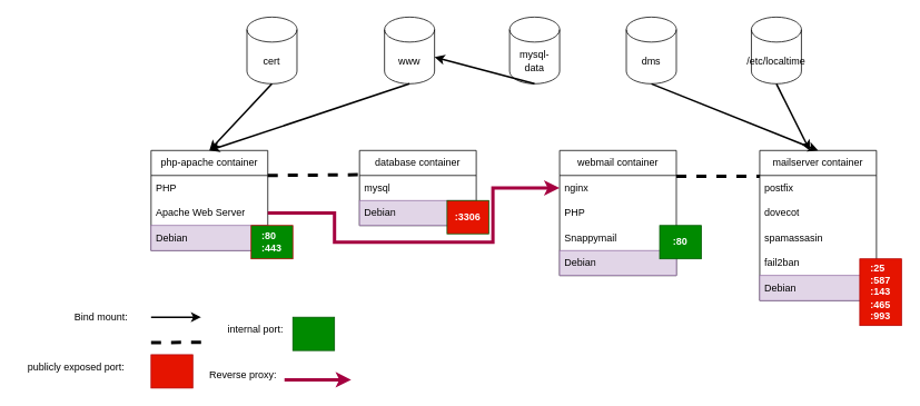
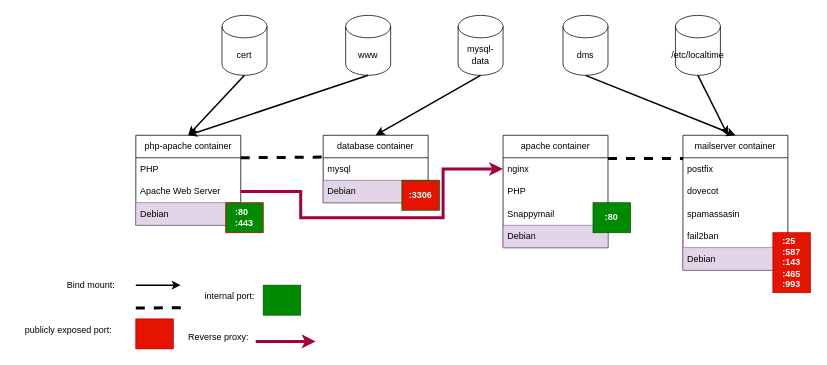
  <mxCell id="0" />
  <mxCell id="1" parent="0" />
  <mxCell id="2" value="cert" style="shape=cylinder3;whiteSpace=wrap;html=1;boundedLbl=1;backgroundOutline=1;size=15;" vertex="1" parent="1"><mxGeometry x="295" y="20" width="60" height="80" as="geometry" /></mxCell>
  <mxCell id="3" value="www" style="shape=cylinder3;whiteSpace=wrap;html=1;boundedLbl=1;backgroundOutline=1;size=15;" vertex="1" parent="1"><mxGeometry x="460" y="20" width="60" height="80" as="geometry" /></mxCell>
  <mxCell id="4" value="dms" style="shape=cylinder3;whiteSpace=wrap;html=1;boundedLbl=1;backgroundOutline=1;size=15;" vertex="1" parent="1"><mxGeometry x="750" y="20" width="60" height="80" as="geometry" /></mxCell>
  <mxCell id="5" value="php-apache container" style="swimlane;fontStyle=0;childLayout=stackLayout;horizontal=1;startSize=30;horizontalStack=0;resizeParent=1;resizeParentMax=0;resizeLast=0;collapsible=1;marginBottom=0;whiteSpace=wrap;html=1;" vertex="1" parent="1"><mxGeometry x="180" y="180" width="140" height="120" as="geometry" /></mxCell>
  <mxCell id="6" value="PHP" style="text;strokeColor=none;fillColor=none;align=left;verticalAlign=middle;spacingLeft=4;spacingRight=4;overflow=hidden;points=[[0,0.5],[1,0.5]];portConstraint=eastwest;rotatable=0;whiteSpace=wrap;html=1;" vertex="1" parent="5"><mxGeometry y="30" width="140" height="30" as="geometry" /></mxCell>
  <mxCell id="7" value="&lt;div&gt;Apache Web Server&lt;/div&gt;" style="text;strokeColor=none;fillColor=none;align=left;verticalAlign=middle;spacingLeft=4;spacingRight=4;overflow=hidden;points=[[0,0.5],[1,0.5]];portConstraint=eastwest;rotatable=0;whiteSpace=wrap;html=1;" vertex="1" parent="5"><mxGeometry y="60" width="140" height="30" as="geometry" /></mxCell>
  <mxCell id="8" value="Debian" style="text;strokeColor=#9673a6;fillColor=#e1d5e7;align=left;verticalAlign=middle;spacingLeft=4;spacingRight=4;overflow=hidden;points=[[0,0.5],[1,0.5]];portConstraint=eastwest;rotatable=0;whiteSpace=wrap;html=1;" vertex="1" parent="5"><mxGeometry y="90" width="140" height="30" as="geometry" /></mxCell>
  <mxCell id="9" value="mysql-data" style="shape=cylinder3;whiteSpace=wrap;html=1;boundedLbl=1;backgroundOutline=1;size=15;" vertex="1" parent="1"><mxGeometry x="610" y="20" width="60" height="80" as="geometry" /></mxCell>
  <mxCell id="10" value="database container" style="swimlane;fontStyle=0;childLayout=stackLayout;horizontal=1;startSize=30;horizontalStack=0;resizeParent=1;resizeParentMax=0;resizeLast=0;collapsible=1;marginBottom=0;whiteSpace=wrap;html=1;" vertex="1" parent="1"><mxGeometry x="430" y="180" width="140" height="90" as="geometry" /></mxCell>
  <mxCell id="11" value="mysql" style="text;strokeColor=none;fillColor=none;align=left;verticalAlign=middle;spacingLeft=4;spacingRight=4;overflow=hidden;points=[[0,0.5],[1,0.5]];portConstraint=eastwest;rotatable=0;whiteSpace=wrap;html=1;" vertex="1" parent="10"><mxGeometry y="30" width="140" height="30" as="geometry" /></mxCell>
  <mxCell id="12" value="Debian" style="text;strokeColor=#9673a6;fillColor=#e1d5e7;align=left;verticalAlign=middle;spacingLeft=4;spacingRight=4;overflow=hidden;points=[[0,0.5],[1,0.5]];portConstraint=eastwest;rotatable=0;whiteSpace=wrap;html=1;" vertex="1" parent="10"><mxGeometry y="60" width="140" height="30" as="geometry" /></mxCell>
  <mxCell id="13" value="mailserver container" style="swimlane;fontStyle=0;childLayout=stackLayout;horizontal=1;startSize=30;horizontalStack=0;resizeParent=1;resizeParentMax=0;resizeLast=0;collapsible=1;marginBottom=0;whiteSpace=wrap;html=1;" vertex="1" parent="1"><mxGeometry x="910" y="180" width="140" height="180" as="geometry" /></mxCell>
  <mxCell id="14" value="postfix" style="text;strokeColor=none;fillColor=none;align=left;verticalAlign=middle;spacingLeft=4;spacingRight=4;overflow=hidden;points=[[0,0.5],[1,0.5]];portConstraint=eastwest;rotatable=0;whiteSpace=wrap;html=1;" vertex="1" parent="13"><mxGeometry y="30" width="140" height="30" as="geometry" /></mxCell>
  <mxCell id="15" value="dovecot" style="text;strokeColor=none;fillColor=none;align=left;verticalAlign=middle;spacingLeft=4;spacingRight=4;overflow=hidden;points=[[0,0.5],[1,0.5]];portConstraint=eastwest;rotatable=0;whiteSpace=wrap;html=1;" vertex="1" parent="13"><mxGeometry y="60" width="140" height="30" as="geometry" /></mxCell>
  <mxCell id="16" value="spamassasin" style="text;strokeColor=none;fillColor=none;align=left;verticalAlign=middle;spacingLeft=4;spacingRight=4;overflow=hidden;points=[[0,0.5],[1,0.5]];portConstraint=eastwest;rotatable=0;whiteSpace=wrap;html=1;" vertex="1" parent="13"><mxGeometry y="90" width="140" height="30" as="geometry" /></mxCell>
  <mxCell id="17" value="fail2ban" style="text;strokeColor=none;fillColor=none;align=left;verticalAlign=middle;spacingLeft=4;spacingRight=4;overflow=hidden;points=[[0,0.5],[1,0.5]];portConstraint=eastwest;rotatable=0;whiteSpace=wrap;html=1;" vertex="1" parent="13"><mxGeometry y="120" width="140" height="30" as="geometry" /></mxCell>
  <mxCell id="18" value="Debian" style="text;strokeColor=#9673a6;fillColor=#e1d5e7;align=left;verticalAlign=middle;spacingLeft=4;spacingRight=4;overflow=hidden;points=[[0,0.5],[1,0.5]];portConstraint=eastwest;rotatable=0;whiteSpace=wrap;html=1;" vertex="1" parent="13"><mxGeometry y="150" width="140" height="30" as="geometry" /></mxCell>
- <mxCell id="19" value="webmail container" style="swimlane;fontStyle=0;childLayout=stackLayout;horizontal=1;startSize=30;horizontalStack=0;resizeParent=1;resizeParentMax=0;resizeLast=0;collapsible=1;marginBottom=0;whiteSpace=wrap;html=1;" vertex="1" parent="1"><mxGeometry x="670" y="180" width="140" height="150" as="geometry" /></mxCell>
+ <mxCell id="19" value="apache container" style="swimlane;fontStyle=0;childLayout=stackLayout;horizontal=1;startSize=30;horizontalStack=0;resizeParent=1;resizeParentMax=0;resizeLast=0;collapsible=1;marginBottom=0;whiteSpace=wrap;html=1;" vertex="1" parent="1"><mxGeometry x="670" y="180" width="140" height="150" as="geometry" /></mxCell>
  <mxCell id="20" value="nginx" style="text;strokeColor=none;fillColor=none;align=left;verticalAlign=middle;spacingLeft=4;spacingRight=4;overflow=hidden;points=[[0,0.5],[1,0.5]];portConstraint=eastwest;rotatable=0;whiteSpace=wrap;html=1;" vertex="1" parent="19"><mxGeometry y="30" width="140" height="30" as="geometry" /></mxCell>
  <mxCell id="21" value="PHP" style="text;strokeColor=none;fillColor=none;align=left;verticalAlign=middle;spacingLeft=4;spacingRight=4;overflow=hidden;points=[[0,0.5],[1,0.5]];portConstraint=eastwest;rotatable=0;whiteSpace=wrap;html=1;" vertex="1" parent="19"><mxGeometry y="60" width="140" height="30" as="geometry" /></mxCell>
  <mxCell id="22" value="Snappymail" style="text;strokeColor=none;fillColor=none;align=left;verticalAlign=middle;spacingLeft=4;spacingRight=4;overflow=hidden;points=[[0,0.5],[1,0.5]];portConstraint=eastwest;rotatable=0;whiteSpace=wrap;html=1;" vertex="1" parent="19"><mxGeometry y="90" width="140" height="30" as="geometry" /></mxCell>
  <mxCell id="23" value="Debian" style="text;strokeColor=#9673a6;fillColor=#e1d5e7;align=left;verticalAlign=middle;spacingLeft=4;spacingRight=4;overflow=hidden;points=[[0,0.5],[1,0.5]];portConstraint=eastwest;rotatable=0;whiteSpace=wrap;html=1;" vertex="1" parent="19"><mxGeometry y="120" width="140" height="30" as="geometry" /></mxCell>
  <mxCell id="24" value="" style="endArrow=classic;html=1;rounded=0;exitX=0.5;exitY=1;exitDx=0;exitDy=0;exitPerimeter=0;entryX=0.5;entryY=0;entryDx=0;entryDy=0;strokeWidth=2;" edge="1" parent="1" source="2" target="5"><mxGeometry width="50" height="50" relative="1" as="geometry"><mxPoint x="590" y="360" as="sourcePoint" /><mxPoint x="640" y="310" as="targetPoint" /></mxGeometry></mxCell>
  <mxCell id="25" value="" style="endArrow=classic;html=1;rounded=0;strokeWidth=2;exitX=0.5;exitY=1;exitDx=0;exitDy=0;exitPerimeter=0;entryX=0.5;entryY=0;entryDx=0;entryDy=0;" edge="1" parent="1" source="3" target="5"><mxGeometry width="50" height="50" relative="1" as="geometry"><mxPoint x="590" y="360" as="sourcePoint" /><mxPoint x="640" y="310" as="targetPoint" /></mxGeometry></mxCell>
- <mxCell id="26" value="" style="endArrow=classic;html=1;rounded=0;strokeWidth=2;exitX=0.5;exitY=1;exitDx=0;exitDy=0;exitPerimeter=0;" edge="1" parent="1" source="9" target="3"><mxGeometry width="50" height="50" relative="1" as="geometry"><mxPoint x="660" y="180" as="sourcePoint" /><mxPoint x="640" y="310" as="targetPoint" /></mxGeometry></mxCell>
+ <mxCell id="26" value="" style="endArrow=classic;html=1;rounded=0;strokeWidth=2;exitX=0.5;exitY=1;exitDx=0;exitDy=0;exitPerimeter=0;entryX=0.5;entryY=0;entryDx=0;entryDy=0;" edge="1" parent="1" source="9" target="10"><mxGeometry width="50" height="50" relative="1" as="geometry"><mxPoint x="660" y="180" as="sourcePoint" /><mxPoint x="640" y="310" as="targetPoint" /></mxGeometry></mxCell>
  <mxCell id="27" value="" style="endArrow=classic;html=1;rounded=0;strokeWidth=2;exitX=0.5;exitY=1;exitDx=0;exitDy=0;exitPerimeter=0;entryX=0.5;entryY=0;entryDx=0;entryDy=0;" edge="1" parent="1" source="4" target="13"><mxGeometry width="50" height="50" relative="1" as="geometry"><mxPoint x="860" y="140" as="sourcePoint" /><mxPoint x="670" y="220" as="targetPoint" /></mxGeometry></mxCell>
  <mxCell id="28" style="edgeStyle=orthogonalEdgeStyle;rounded=0;orthogonalLoop=1;jettySize=auto;html=1;exitX=1;exitY=0.5;exitDx=0;exitDy=0;strokeWidth=4;entryX=0;entryY=0.5;entryDx=0;entryDy=0;fillColor=#d80073;strokeColor=#A50040;" edge="1" parent="1" source="7" target="20"><mxGeometry relative="1" as="geometry"><mxPoint x="410" y="340" as="targetPoint" /><Array as="points"><mxPoint x="400" y="255" /><mxPoint x="400" y="290" /><mxPoint x="590" y="290" /><mxPoint x="590" y="225" /></Array></mxGeometry></mxCell>
  <mxCell id="29" value="" style="endArrow=none;dashed=1;html=1;rounded=0;strokeWidth=4;exitX=1;exitY=0.25;exitDx=0;exitDy=0;entryX=0.071;entryY=-0.033;entryDx=0;entryDy=0;entryPerimeter=0;" edge="1" parent="1" source="5" target="11"><mxGeometry width="50" height="50" relative="1" as="geometry"><mxPoint x="590" y="360" as="sourcePoint" /><mxPoint x="640" y="310" as="targetPoint" /></mxGeometry></mxCell>
  <mxCell id="30" value="" style="endArrow=none;dashed=1;html=1;rounded=0;strokeWidth=4;exitX=1;exitY=0.25;exitDx=0;exitDy=0;entryX=0;entryY=0.033;entryDx=0;entryDy=0;entryPerimeter=0;" edge="1" parent="1" target="14"><mxGeometry width="50" height="50" relative="1" as="geometry"><mxPoint x="810" y="210.99" as="sourcePoint" /><mxPoint x="890" y="210" as="targetPoint" /></mxGeometry></mxCell>
  <mxCell id="31" value="&lt;div align=&quot;left&quot;&gt;&lt;b&gt;:80&lt;/b&gt;&lt;/div&gt;&lt;div align=&quot;left&quot;&gt;&lt;b&gt;:443&lt;/b&gt;&lt;br&gt;&lt;/div&gt;" style="rounded=0;whiteSpace=wrap;html=1;fillColor=#008a00;fontColor=#ffffff;strokeColor=#B20000;" vertex="1" parent="1"><mxGeometry x="300" y="270" width="50" height="40" as="geometry" /></mxCell>
  <mxCell id="32" value="&lt;div align=&quot;left&quot;&gt;&lt;b&gt;:25&lt;/b&gt;&lt;/div&gt;&lt;div align=&quot;left&quot;&gt;&lt;b&gt;:587&lt;/b&gt;&lt;/div&gt;&lt;div align=&quot;left&quot;&gt;&lt;b&gt;:143&lt;/b&gt;&lt;/div&gt;&lt;div align=&quot;left&quot;&gt;&lt;b&gt;:465&lt;/b&gt;&lt;/div&gt;&lt;div align=&quot;left&quot;&gt;&lt;b&gt;:993&lt;/b&gt;&lt;br&gt;&lt;/div&gt;" style="rounded=0;whiteSpace=wrap;html=1;fillColor=#e51400;fontColor=#ffffff;strokeColor=#B20000;" vertex="1" parent="1"><mxGeometry x="1030" y="310" width="50" height="80" as="geometry" /></mxCell>
  <mxCell id="33" value="" style="endArrow=classic;html=1;rounded=0;strokeWidth=2;exitX=0.5;exitY=1;exitDx=0;exitDy=0;exitPerimeter=0;" edge="1" parent="1"><mxGeometry width="50" height="50" relative="1" as="geometry"><mxPoint x="180" y="380" as="sourcePoint" /><mxPoint x="240" y="380" as="targetPoint" /></mxGeometry></mxCell>
  <mxCell id="34" value="Bind mount:" style="text;html=1;align=center;verticalAlign=middle;resizable=0;points=[];autosize=1;strokeColor=none;fillColor=none;" vertex="1" parent="1"><mxGeometry x="75" y="365" width="90" height="30" as="geometry" /></mxCell>
  <mxCell id="35" value="" style="endArrow=none;dashed=1;html=1;rounded=0;strokeWidth=4;exitX=1;exitY=0.25;exitDx=0;exitDy=0;" edge="1" parent="1"><mxGeometry width="50" height="50" relative="1" as="geometry"><mxPoint x="180" y="410.49" as="sourcePoint" /><mxPoint x="240" y="410" as="targetPoint" /></mxGeometry></mxCell>
  <mxCell id="36" value="" style="rounded=0;whiteSpace=wrap;html=1;fillColor=#e51400;fontColor=#ffffff;strokeColor=#B20000;" vertex="1" parent="1"><mxGeometry x="180" y="425" width="50" height="40" as="geometry" /></mxCell>
  <mxCell id="37" value="publicly exposed port:" style="text;html=1;align=center;verticalAlign=middle;resizable=0;points=[];autosize=1;strokeColor=none;fillColor=none;" vertex="1" parent="1"><mxGeometry x="20" y="425" width="140" height="30" as="geometry" /></mxCell>
  <mxCell id="38" value="&lt;b&gt;:3306&lt;/b&gt;" style="rounded=0;whiteSpace=wrap;html=1;fillColor=#e51400;fontColor=#ffffff;strokeColor=#005700;" vertex="1" parent="1"><mxGeometry x="535" y="240" width="50" height="40" as="geometry" /></mxCell>
  <mxCell id="39" value="&lt;b&gt;:80&lt;/b&gt;" style="rounded=0;whiteSpace=wrap;html=1;fillColor=#008a00;fontColor=#ffffff;strokeColor=#005700;" vertex="1" parent="1"><mxGeometry x="790" y="270" width="50" height="40" as="geometry" /></mxCell>
  <mxCell id="40" value="" style="rounded=0;whiteSpace=wrap;html=1;fillColor=#008a00;fontColor=#ffffff;strokeColor=#005700;" vertex="1" parent="1"><mxGeometry x="350" y="380" width="50" height="40" as="geometry" /></mxCell>
  <mxCell id="41" value="internal port:" style="text;html=1;align=center;verticalAlign=middle;resizable=0;points=[];autosize=1;strokeColor=none;fillColor=none;" vertex="1" parent="1"><mxGeometry x="260" y="380" width="90" height="30" as="geometry" /></mxCell>
  <mxCell id="42" value="/etc/localtime" style="shape=cylinder3;whiteSpace=wrap;html=1;boundedLbl=1;backgroundOutline=1;size=15;" vertex="1" parent="1"><mxGeometry x="900" y="20" width="60" height="80" as="geometry" /></mxCell>
  <mxCell id="43" value="" style="endArrow=classic;html=1;rounded=0;strokeWidth=2;exitX=0.5;exitY=1;exitDx=0;exitDy=0;exitPerimeter=0;" edge="1" parent="1" source="42"><mxGeometry width="50" height="50" relative="1" as="geometry"><mxPoint x="800" y="110" as="sourcePoint" /><mxPoint x="970" y="180" as="targetPoint" /></mxGeometry></mxCell>
  <mxCell id="44" style="edgeStyle=orthogonalEdgeStyle;rounded=0;orthogonalLoop=1;jettySize=auto;html=1;strokeWidth=4;fillColor=#d80073;strokeColor=#A50040;" edge="1" parent="1"><mxGeometry relative="1" as="geometry"><mxPoint x="420" y="455" as="targetPoint" /><mxPoint x="340" y="455" as="sourcePoint" /><Array as="points"><mxPoint x="380" y="455" /><mxPoint x="380" y="455" /></Array></mxGeometry></mxCell>
  <mxCell id="45" value="Reverse proxy:" style="text;html=1;align=center;verticalAlign=middle;resizable=0;points=[];autosize=1;strokeColor=none;fillColor=none;" vertex="1" parent="1"><mxGeometry x="240" y="435" width="100" height="30" as="geometry" /></mxCell>
